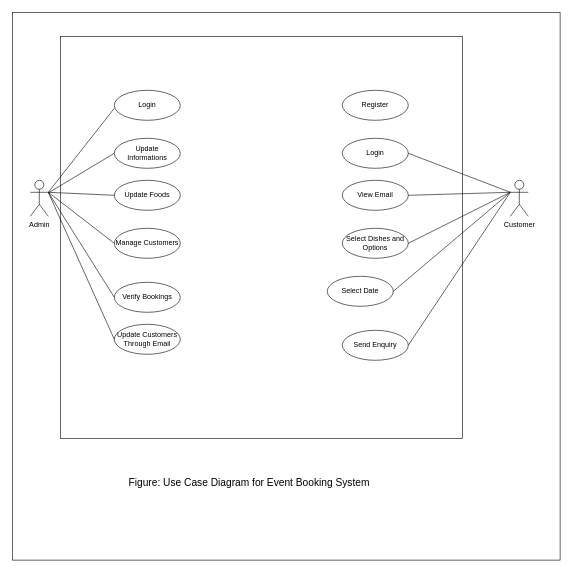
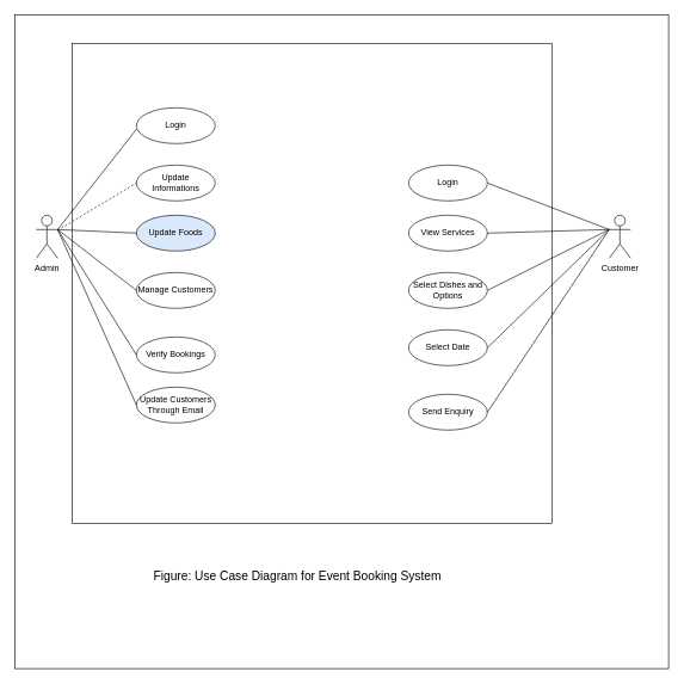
  <mxCell id="0" />
  <mxCell id="1" parent="0" />
  <mxCell id="2" value="" style="whiteSpace=wrap;html=1;aspect=fixed;" vertex="1" parent="1"><mxGeometry x="20" y="20" width="913" height="913" as="geometry" /></mxCell>
  <mxCell id="3" value="" style="whiteSpace=wrap;html=1;aspect=fixed;" vertex="1" parent="1"><mxGeometry x="100" y="60" width="670" height="670" as="geometry" /></mxCell>
  <mxCell id="4" value="Admin" style="shape=umlActor;verticalLabelPosition=bottom;verticalAlign=top;html=1;outlineConnect=0;" vertex="1" parent="1"><mxGeometry x="50" y="300" width="30" height="60" as="geometry" /></mxCell>
  <mxCell id="5" value="Customer" style="shape=umlActor;verticalLabelPosition=bottom;verticalAlign=top;html=1;outlineConnect=0;" vertex="1" parent="1"><mxGeometry x="850" y="300" width="30" height="60" as="geometry" /></mxCell>
  <mxCell id="6" value="Login" style="ellipse;whiteSpace=wrap;html=1;" vertex="1" parent="1"><mxGeometry x="190" y="150" width="110" height="50" as="geometry" /></mxCell>
  <mxCell id="7" value="Update Informations" style="ellipse;whiteSpace=wrap;html=1;" vertex="1" parent="1"><mxGeometry x="190" y="230" width="110" height="50" as="geometry" /></mxCell>
- <mxCell id="8" value="Update Foods" style="ellipse;whiteSpace=wrap;html=1;" vertex="1" parent="1"><mxGeometry x="190" y="300" width="110" height="50" as="geometry" /></mxCell>
+ <mxCell id="8" value="Update Foods" style="ellipse;whiteSpace=wrap;html=1;fillColor=#dae8fc;" vertex="1" parent="1"><mxGeometry x="190" y="300" width="110" height="50" as="geometry" /></mxCell>
  <mxCell id="9" value="Manage Customers" style="ellipse;whiteSpace=wrap;html=1;" vertex="1" parent="1"><mxGeometry x="190" y="380" width="110" height="50" as="geometry" /></mxCell>
  <mxCell id="10" value="Verify Bookings" style="ellipse;whiteSpace=wrap;html=1;" vertex="1" parent="1"><mxGeometry x="190" y="470" width="110" height="50" as="geometry" /></mxCell>
  <mxCell id="11" value="Update Customers Through Email" style="ellipse;whiteSpace=wrap;html=1;" vertex="1" parent="1"><mxGeometry x="190" y="540" width="110" height="50" as="geometry" /></mxCell>
  <mxCell id="12" value="" style="endArrow=none;html=1;rounded=0;exitX=1;exitY=0.333;exitDx=0;exitDy=0;exitPerimeter=0;" edge="1" parent="1" source="4"><mxGeometry width="50" height="50" relative="1" as="geometry"><mxPoint x="140" y="230" as="sourcePoint" /><mxPoint x="190" y="180" as="targetPoint" /></mxGeometry></mxCell>
- <mxCell id="13" value="" style="endArrow=none;html=1;rounded=0;entryX=0;entryY=0.5;entryDx=0;entryDy=0;" edge="1" parent="1" source="4" target="7"><mxGeometry width="50" height="50" relative="1" as="geometry"><mxPoint x="90" y="330" as="sourcePoint" /><mxPoint x="200" y="190" as="targetPoint" /></mxGeometry></mxCell>
+ <mxCell id="13" value="" style="endArrow=none;html=1;rounded=0;entryX=0;entryY=0.5;entryDx=0;entryDy=0;dashed=1;" edge="1" parent="1" source="4" target="7"><mxGeometry width="50" height="50" relative="1" as="geometry"><mxPoint x="90" y="330" as="sourcePoint" /><mxPoint x="200" y="190" as="targetPoint" /></mxGeometry></mxCell>
  <mxCell id="14" value="" style="endArrow=none;html=1;rounded=0;entryX=0;entryY=0.5;entryDx=0;entryDy=0;" edge="1" parent="1" target="8"><mxGeometry width="50" height="50" relative="1" as="geometry"><mxPoint x="80" y="320" as="sourcePoint" /><mxPoint x="200" y="265" as="targetPoint" /></mxGeometry></mxCell>
  <mxCell id="15" value="" style="endArrow=none;html=1;rounded=0;entryX=0;entryY=0.5;entryDx=0;entryDy=0;exitX=1;exitY=0.333;exitDx=0;exitDy=0;exitPerimeter=0;" edge="1" parent="1" source="4" target="9"><mxGeometry width="50" height="50" relative="1" as="geometry"><mxPoint x="90" y="330" as="sourcePoint" /><mxPoint x="200" y="335" as="targetPoint" /></mxGeometry></mxCell>
  <mxCell id="16" value="" style="endArrow=none;html=1;rounded=0;entryX=0;entryY=0.5;entryDx=0;entryDy=0;exitX=1;exitY=0.333;exitDx=0;exitDy=0;exitPerimeter=0;" edge="1" parent="1" source="4" target="10"><mxGeometry width="50" height="50" relative="1" as="geometry"><mxPoint x="90" y="330" as="sourcePoint" /><mxPoint x="200" y="415" as="targetPoint" /></mxGeometry></mxCell>
  <mxCell id="17" value="" style="endArrow=none;html=1;rounded=0;entryX=0;entryY=0.5;entryDx=0;entryDy=0;" edge="1" parent="1" target="11"><mxGeometry width="50" height="50" relative="1" as="geometry"><mxPoint x="80" y="320" as="sourcePoint" /><mxPoint x="200" y="505" as="targetPoint" /></mxGeometry></mxCell>
- <mxCell id="18" value="Register" style="ellipse;whiteSpace=wrap;html=1;" vertex="1" parent="1"><mxGeometry x="570" y="150" width="110" height="50" as="geometry" /></mxCell>
  <mxCell id="19" value="Login" style="ellipse;whiteSpace=wrap;html=1;" vertex="1" parent="1"><mxGeometry x="570" y="230" width="110" height="50" as="geometry" /></mxCell>
- <mxCell id="20" value="View Email" style="ellipse;whiteSpace=wrap;html=1;" vertex="1" parent="1"><mxGeometry x="570" y="300" width="110" height="50" as="geometry" /></mxCell>
+ <mxCell id="20" value="View Services" style="ellipse;whiteSpace=wrap;html=1;" vertex="1" parent="1"><mxGeometry x="570" y="300" width="110" height="50" as="geometry" /></mxCell>
  <mxCell id="21" value="Select Dishes and Options" style="ellipse;whiteSpace=wrap;html=1;" vertex="1" parent="1"><mxGeometry x="570" y="380" width="110" height="50" as="geometry" /></mxCell>
- <mxCell id="22" value="Select Date" style="ellipse;whiteSpace=wrap;html=1;" vertex="1" parent="1"><mxGeometry x="545" y="460" width="110" height="50" as="geometry" /></mxCell>
+ <mxCell id="22" value="Select Date" style="ellipse;whiteSpace=wrap;html=1;" vertex="1" parent="1"><mxGeometry x="570" y="460" width="110" height="50" as="geometry" /></mxCell>
  <mxCell id="23" value="Send Enquiry" style="ellipse;whiteSpace=wrap;html=1;" vertex="1" parent="1"><mxGeometry x="570" y="550" width="110" height="50" as="geometry" /></mxCell>
  <mxCell id="24" value="" style="endArrow=none;html=1;rounded=0;exitX=1;exitY=0.5;exitDx=0;exitDy=0;" edge="1" parent="1" source="19"><mxGeometry width="50" height="50" relative="1" as="geometry"><mxPoint x="685" y="196" as="sourcePoint" /><mxPoint x="850" y="320" as="targetPoint" /></mxGeometry></mxCell>
  <mxCell id="25" value="" style="endArrow=none;html=1;rounded=0;exitX=1;exitY=0.5;exitDx=0;exitDy=0;" edge="1" parent="1" source="20"><mxGeometry width="50" height="50" relative="1" as="geometry"><mxPoint x="690" y="265" as="sourcePoint" /><mxPoint x="850" y="320" as="targetPoint" /></mxGeometry></mxCell>
  <mxCell id="26" value="" style="endArrow=none;html=1;rounded=0;exitX=1;exitY=0.5;exitDx=0;exitDy=0;" edge="1" parent="1" source="21"><mxGeometry width="50" height="50" relative="1" as="geometry"><mxPoint x="690" y="335" as="sourcePoint" /><mxPoint x="850" y="320" as="targetPoint" /></mxGeometry></mxCell>
  <mxCell id="27" value="" style="endArrow=none;html=1;rounded=0;exitX=1;exitY=0.5;exitDx=0;exitDy=0;" edge="1" parent="1" source="22"><mxGeometry width="50" height="50" relative="1" as="geometry"><mxPoint x="690" y="415" as="sourcePoint" /><mxPoint x="850" y="320" as="targetPoint" /></mxGeometry></mxCell>
  <mxCell id="28" value="" style="endArrow=none;html=1;rounded=0;exitX=1;exitY=0.5;exitDx=0;exitDy=0;" edge="1" parent="1" source="23"><mxGeometry width="50" height="50" relative="1" as="geometry"><mxPoint x="690" y="495" as="sourcePoint" /><mxPoint x="850" y="320" as="targetPoint" /></mxGeometry></mxCell>
  <mxCell id="29" value="&lt;font style=&quot;font-size: 17px;&quot;&gt;Figure: Use Case Diagram for Event Booking System&lt;/font&gt;" style="text;html=1;align=center;verticalAlign=middle;whiteSpace=wrap;rounded=0;" vertex="1" parent="1"><mxGeometry x="180" y="790" width="470" height="30" as="geometry" /></mxCell>
